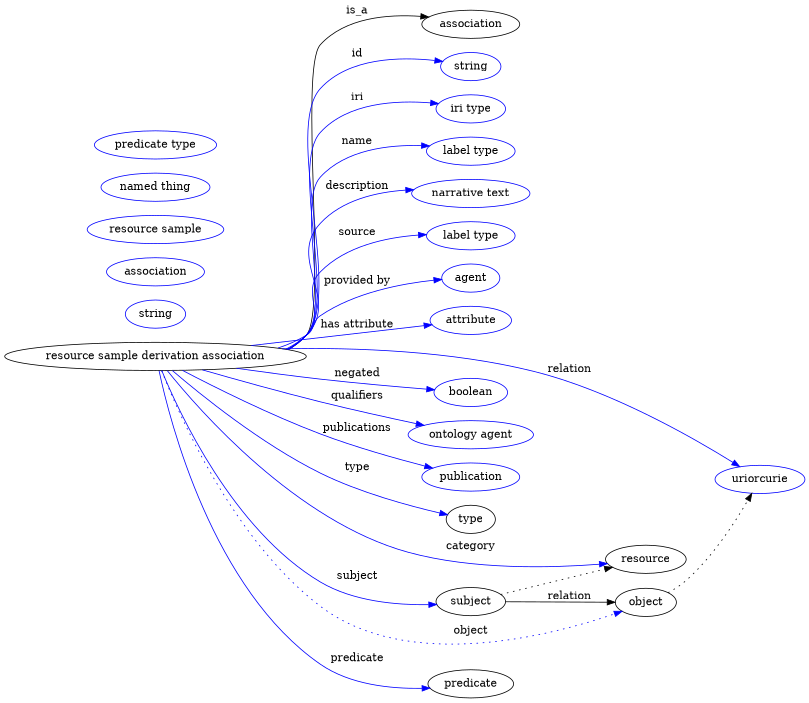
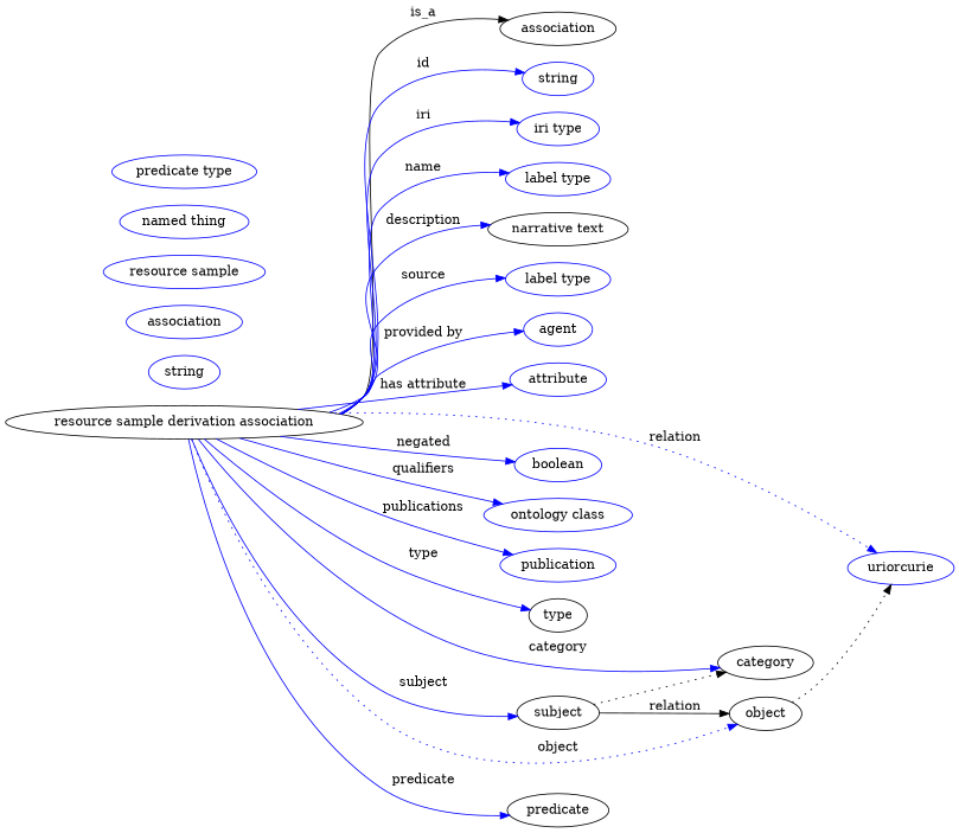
  digraph {
    rankdir=LR
    node [color=blue]
    edge [color=blue style=solid]
    n1 [height=0.5 label="resource sample derivation association" width=5.344 color=""]
    association [height=0.5 width=1.7332 color=""]
    n3 [height=0.5 label=string width=1.0652]
    n4 [height=0.5 label="iri type" width=1.2277]
    n5 [height=0.5 label="label type" width=1.5707]
-   n6 [height=0.5 label="narrative text" width=2.0943]
+   n6 [color=black height=0.5 label="narrative text" width=2.0943]
    n7 [height=0.5 label="label type" width=1.5707]
    n8 [height=0.5 label=agent width=1.0291]
    n9 [height=0.5 label=attribute width=1.4443]
    n10 [height=0.5 label=uriorcurie width=1.5887]
    n11 [height=0.5 label=boolean width=1.2999]
-   n12 [height=0.5 label="ontology agent" width=2.1304]
+   n12 [height=0.5 label="ontology class" width=2.1304]
    n13 [height=0.5 label=publication width=1.7332]
    type [height=0.5 width=0.86659 color=""]
-   category [height=0.5 width=1.4263 label=resource color=""]
+   category [height=0.5 width=1.4263 color=""]
    subject [height=0.5 width=1.2277 color=""]
    object [height=0.5 width=1.0832 color=""]
    predicate [height=0.5 width=1.5165 color=""]
    n19 [height=0.5 label=string width=1.0652]
    n20 [height=0.5 label=association width=1.7332]
    n21 [height=0.5 label="resource sample" width=2.4192]
    n22 [height=0.5 label="named thing" width=1.9318]
    n23 [height=0.5 label="predicate type" width=2.1665]
    n1 -> association [label=is_a color="" style=""]
    n1 -> n3 [label=id]
    n1 -> n4 [label=iri]
    n1 -> n5 [label=name]
    n1 -> n6 [label=description]
    n1 -> n7 [label=source]
    n1 -> n8 [label="provided by"]
    n1 -> n9 [label="has attribute"]
-   n1 -> n10 [label=relation]
+   n1 -> n10 [label=relation style=dotted]
    n1 -> n11 [label=negated]
    n1 -> n12 [label=qualifiers]
    n1 -> n13 [label=publications]
    n1 -> type [label=type]
    n1 -> category [label=category]
    n1 -> subject [label=subject]
    n1 -> object [label=object style=dotted]
    n1 -> predicate [label=predicate]
    subject -> category [style=dotted color=""]
    subject -> object [label=relation color="" style=""]
    object -> n10 [style=dotted color=""]
  }
